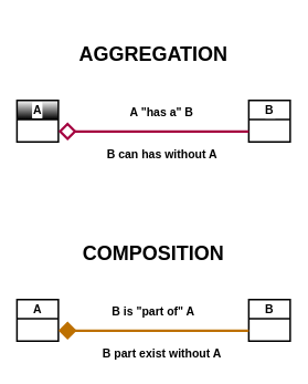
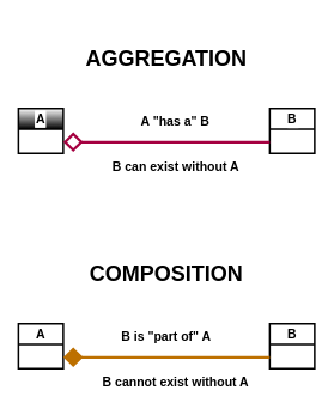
  <mxCell id="0" />
  <mxCell id="1" parent="0" />
  <mxCell id="2" value="A" style="swimlane;fontStyle=1;startSize=23;fontSize=14;fontColor=#000000;labelBackgroundColor=#FFFFFF;labelBorderColor=#FFFFFF;swimlaneFillColor=#FFFFFF;fillStyle=auto;fillColor=#FFFFFF;gradientColor=default;rounded=0;shadow=0;whiteSpace=wrap;strokeWidth=2;strokeColor=#000000;" vertex="1" parent="1"><mxGeometry x="20" y="120" width="50" height="50" as="geometry" /></mxCell>
  <mxCell id="3" value="B" style="swimlane;fontStyle=1;fontSize=14;fontColor=#000000;labelBorderColor=none;labelBackgroundColor=#FFFFFF;strokeColor=#000000;rounded=0;shadow=0;swimlaneFillColor=none;fillColor=#FFFFFF;strokeWidth=2;" vertex="1" parent="1"><mxGeometry x="300" y="120" width="50" height="50" as="geometry" /></mxCell>
  <mxCell id="4" value="&lt;b&gt;A &quot;has a&quot; B&lt;/b&gt;" style="text;html=1;strokeColor=none;fillColor=none;align=center;verticalAlign=middle;whiteSpace=wrap;rounded=0;fontSize=14;fontColor=#000000;" vertex="1" parent="1"><mxGeometry x="125" y="120" width="140" height="30" as="geometry" /></mxCell>
  <mxCell id="5" value="&lt;b&gt;&lt;font style=&quot;font-size: 24px;&quot;&gt;AGGREGATION&lt;/font&gt;&lt;/b&gt;" style="text;html=1;strokeColor=none;fillColor=none;align=center;verticalAlign=middle;whiteSpace=wrap;rounded=0;fontSize=14;rotation=0;fontColor=#000000;" vertex="1" parent="1"><mxGeometry x="45" y="20" width="280" height="90" as="geometry" /></mxCell>
  <mxCell id="6" value="" style="endArrow=diamond;html=1;entryX=1;entryY=0.75;entryDx=0;entryDy=0;exitX=0;exitY=0.75;exitDx=0;exitDy=0;strokeWidth=3;endFill=0;endSize=15;startSize=0;rounded=0;fillColor=#d80073;strokeColor=#A50040;fontColor=#000000;" edge="1" parent="1" source="3" target="2"><mxGeometry width="50" height="50" relative="1" as="geometry"><mxPoint x="185" y="290" as="sourcePoint" /><mxPoint x="235" y="240" as="targetPoint" /></mxGeometry></mxCell>
- <mxCell id="7" value="&lt;b&gt;&lt;font style=&quot;font-size: 14px;&quot;&gt;B can has without A&lt;/font&gt;&lt;/b&gt;" style="text;html=1;align=center;verticalAlign=middle;resizable=0;points=[];autosize=1;strokeColor=none;fillColor=none;fontColor=#000000;" vertex="1" parent="1"><mxGeometry x="115" y="170" width="160" height="30" as="geometry" /></mxCell>
+ <mxCell id="7" value="&lt;b&gt;&lt;font style=&quot;font-size: 14px;&quot;&gt;B can exist without A&lt;/font&gt;&lt;/b&gt;" style="text;html=1;align=center;verticalAlign=middle;resizable=0;points=[];autosize=1;strokeColor=none;fillColor=none;fontColor=#000000;" vertex="1" parent="1"><mxGeometry x="115" y="170" width="160" height="30" as="geometry" /></mxCell>
  <mxCell id="8" value="A" style="swimlane;fontStyle=1;startSize=23;fontSize=14;fontColor=#000000;strokeColor=#000000;strokeWidth=2;fillColor=#FFFFFF;" vertex="1" parent="1"><mxGeometry x="20" y="360" width="50" height="50" as="geometry" /></mxCell>
  <mxCell id="9" value="B" style="swimlane;fontStyle=1;fontSize=14;fontColor=#000000;strokeColor=#000000;strokeWidth=2;labelBackgroundColor=none;fillColor=#FFFFFF;" vertex="1" parent="1"><mxGeometry x="300" y="360" width="50" height="50" as="geometry" /></mxCell>
  <mxCell id="10" value="&lt;b&gt;B is &quot;part of&quot; A&lt;/b&gt;" style="text;html=1;strokeColor=none;fillColor=none;align=center;verticalAlign=middle;whiteSpace=wrap;rounded=0;fontSize=14;fontColor=#000000;" vertex="1" parent="1"><mxGeometry x="115" y="360" width="140" height="30" as="geometry" /></mxCell>
  <mxCell id="11" value="&lt;b&gt;&lt;font style=&quot;font-size: 24px;&quot;&gt;COMPOSITION&lt;/font&gt;&lt;/b&gt;" style="text;html=1;strokeColor=none;fillColor=none;align=center;verticalAlign=middle;whiteSpace=wrap;rounded=0;fontSize=14;rotation=0;fontColor=#000000;" vertex="1" parent="1"><mxGeometry x="45" y="260" width="280" height="90" as="geometry" /></mxCell>
  <mxCell id="12" value="" style="endArrow=diamond;html=1;entryX=1;entryY=0.75;entryDx=0;entryDy=0;exitX=0;exitY=0.75;exitDx=0;exitDy=0;strokeWidth=3;endFill=1;endSize=15;startSize=0;rounded=0;fillColor=#f0a30a;strokeColor=#BD7000;fontColor=#000000;" edge="1" parent="1" source="9" target="8"><mxGeometry width="50" height="50" relative="1" as="geometry"><mxPoint x="185" y="530" as="sourcePoint" /><mxPoint x="235" y="480" as="targetPoint" /></mxGeometry></mxCell>
- <mxCell id="13" value="&lt;b&gt;&lt;font style=&quot;font-size: 14px;&quot;&gt;B part exist without A&lt;/font&gt;&lt;/b&gt;" style="text;html=1;align=center;verticalAlign=middle;resizable=0;points=[];autosize=1;strokeColor=none;fillColor=none;fontColor=#000000;" vertex="1" parent="1"><mxGeometry x="100" y="410" width="190" height="30" as="geometry" /></mxCell>
+ <mxCell id="13" value="&lt;b&gt;&lt;font style=&quot;font-size: 14px;&quot;&gt;B cannot exist without A&lt;/font&gt;&lt;/b&gt;" style="text;html=1;align=center;verticalAlign=middle;resizable=0;points=[];autosize=1;strokeColor=none;fillColor=none;fontColor=#000000;" vertex="1" parent="1"><mxGeometry x="100" y="410" width="190" height="30" as="geometry" /></mxCell>
